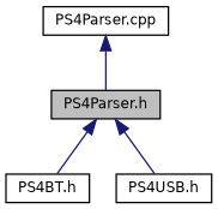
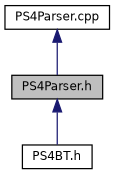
  digraph {
    node [color=black fillcolor=white fontname=Helvetica fontsize=10 shape=record style=filled]
    edge [color=midnightblue dir=back fontname=Helvetica fontsize=10 labelfontname=Helvetica labelfontsize=10 style=solid]
    n1 [fillcolor=grey75 fontcolor=black height=0.2 label="PS4Parser.h" width=0.4]
    n2 [height=0.2 label="PS4BT.h" width=0.4]
-   n3 [height=0.2 label="PS4USB.h" width=0.4]
    n4 [height=0.2 label="PS4Parser.cpp" width=0.4]
    n1 -> n2
-   n1 -> n3
    n4 -> n1
  }
